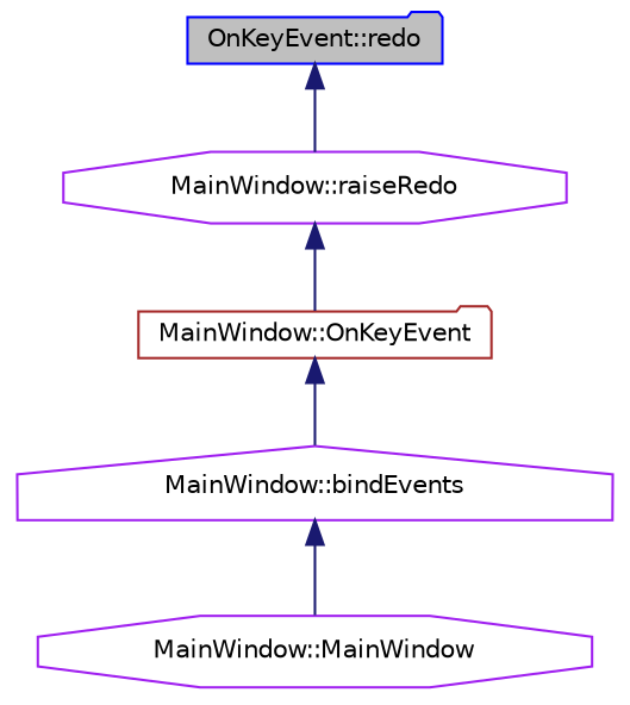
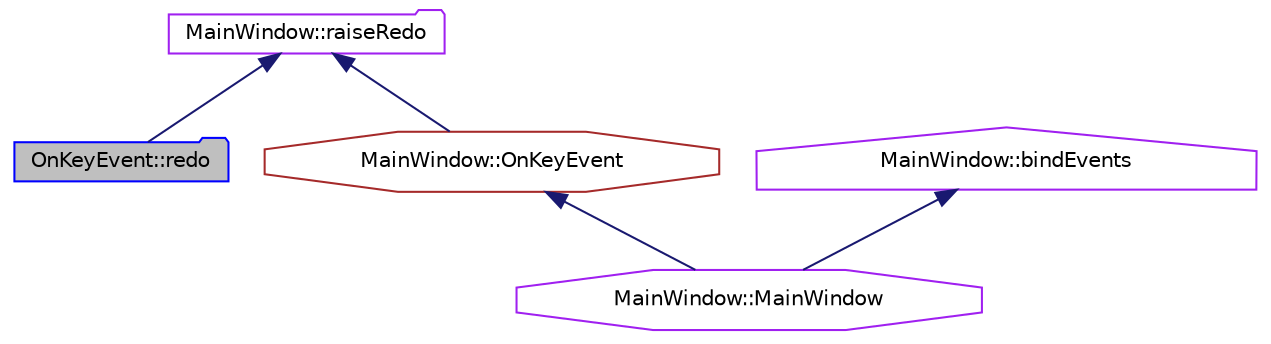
  digraph {
    rankdir=TB
    node [color=purple fillcolor=white fontname=Helvetica fontsize=10 shape=folder style=filled]
    edge [color=midnightblue dir=back fontname=Helvetica fontsize=10 labelfontname=Helvetica labelfontsize=10 style=solid]
    n1 [color=blue fillcolor=grey75 fontcolor=black height=0.2 label="OnKeyEvent::redo" width=0.4]
-   n2 [height=0.2 label="MainWindow::raiseRedo" shape=octagon width=0.4]
-   n3 [color=brown height=0.2 label="MainWindow::OnKeyEvent" width=0.4]
+   n2 [height=0.2 label="MainWindow::raiseRedo" width=0.4]
+   n3 [color=brown height=0.2 label="MainWindow::OnKeyEvent" shape=octagon width=0.4]
    n4 [height=0.2 label="MainWindow::bindEvents" shape=house width=0.4]
    n5 [height=0.2 label="MainWindow::MainWindow" shape=octagon width=0.4]
-   n1 -> n2
+   n2 -> n1
    n2 -> n3
-   n3 -> n4
+   n3 -> n5
    n4 -> n5
  }
